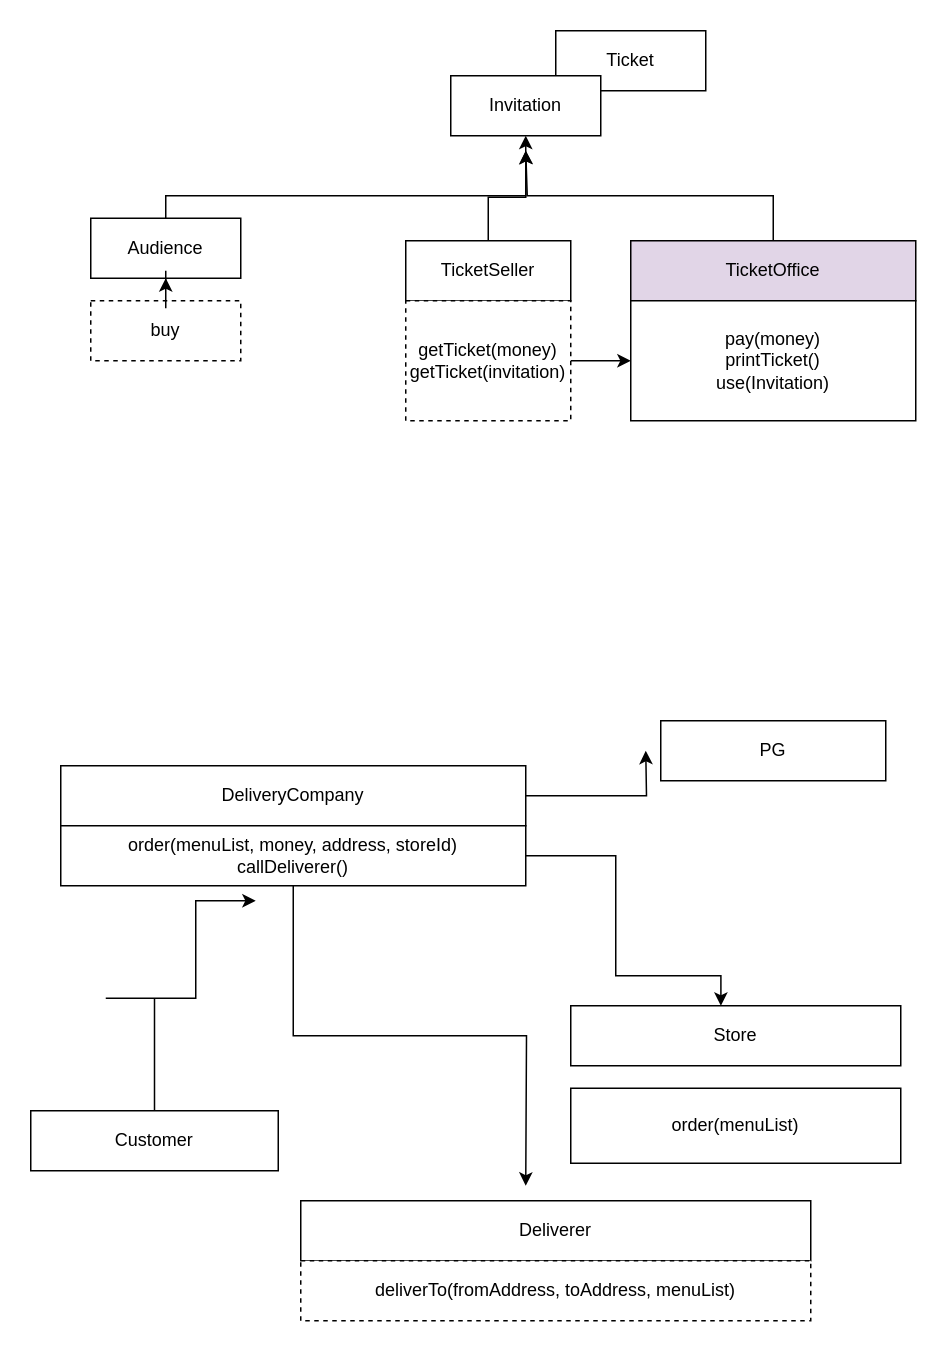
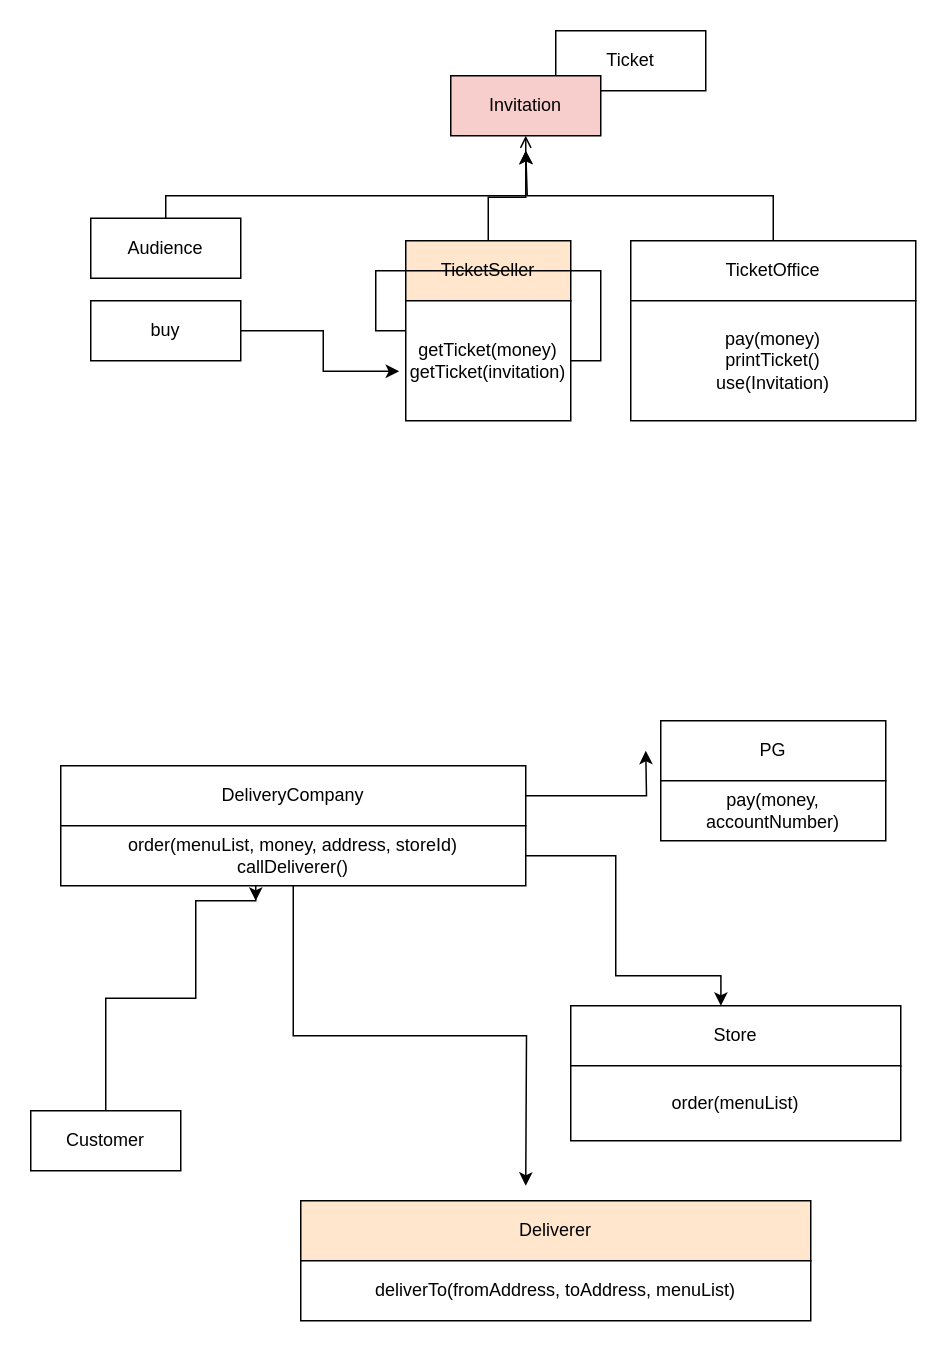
  <mxCell id="0" />
  <mxCell id="1" parent="0" />
- <mxCell id="2" style="edgeStyle=orthogonalEdgeStyle;rounded=0;orthogonalLoop=1;jettySize=auto;html=1;entryX=0.5;entryY=1;entryDx=0;entryDy=0;" edge="1" parent="1" source="3" target="14"><mxGeometry relative="1" as="geometry"><Array as="points"><mxPoint x="110" y="130" /><mxPoint x="350" y="130" /></Array></mxGeometry></mxCell>
+ <mxCell id="2" style="edgeStyle=orthogonalEdgeStyle;rounded=0;orthogonalLoop=1;jettySize=auto;html=1;entryX=0.5;entryY=1;entryDx=0;entryDy=0;endArrow=open;" edge="1" parent="1" source="3" target="14"><mxGeometry relative="1" as="geometry"><Array as="points"><mxPoint x="110" y="130" /><mxPoint x="350" y="130" /></Array></mxGeometry></mxCell>
  <mxCell id="3" value="Audience" style="rounded=0;whiteSpace=wrap;html=1;" vertex="1" parent="1"><mxGeometry x="60" y="145" width="100" height="40" as="geometry" /></mxCell>
- <mxCell id="4" value="buy" style="rounded=0;whiteSpace=wrap;html=1;dashed=1;" vertex="1" parent="1"><mxGeometry x="60" y="200" width="100" height="40" as="geometry" /></mxCell>
+ <mxCell id="4" value="buy" style="rounded=0;whiteSpace=wrap;html=1;" vertex="1" parent="1"><mxGeometry x="60" y="200" width="100" height="40" as="geometry" /></mxCell>
  <mxCell id="5" style="edgeStyle=orthogonalEdgeStyle;rounded=0;orthogonalLoop=1;jettySize=auto;html=1;exitX=0.5;exitY=0;exitDx=0;exitDy=0;" edge="1" parent="1" source="6"><mxGeometry relative="1" as="geometry"><mxPoint x="350" y="100" as="targetPoint" /><Array as="points"><mxPoint x="325" y="131" /><mxPoint x="350" y="131" /></Array></mxGeometry></mxCell>
- <mxCell id="6" value="TicketSeller" style="rounded=0;whiteSpace=wrap;html=1;" vertex="1" parent="1"><mxGeometry x="270" y="160" width="110" height="40" as="geometry" /></mxCell>
- <mxCell id="7" style="edgeStyle=orthogonalEdgeStyle;rounded=0;orthogonalLoop=1;jettySize=auto;html=1;exitX=1;exitY=0.5;exitDx=0;exitDy=0;entryX=0;entryY=0.5;entryDx=0;entryDy=0;" edge="1" parent="1" source="8" target="12"><mxGeometry relative="1" as="geometry"><mxPoint x="410" y="240" as="targetPoint" /></mxGeometry></mxCell>
- <mxCell id="8" value="&lt;div&gt;getTicket(money)&lt;/div&gt;&lt;div&gt;getTicket(invitation)&lt;/div&gt;" style="rounded=0;whiteSpace=wrap;html=1;dashed=1;" vertex="1" parent="1"><mxGeometry x="270" y="200" width="110" height="80" as="geometry" /></mxCell>
- <mxCell id="9" style="edgeStyle=orthogonalEdgeStyle;rounded=0;orthogonalLoop=1;jettySize=auto;html=1;" edge="1" parent="1" source="4" target="3"><mxGeometry relative="1" as="geometry" /></mxCell>
+ <mxCell id="6" value="TicketSeller" style="rounded=0;whiteSpace=wrap;html=1;fillColor=#ffe6cc;" vertex="1" parent="1"><mxGeometry x="270" y="160" width="110" height="40" as="geometry" /></mxCell>
+ <mxCell id="7" style="edgeStyle=orthogonalEdgeStyle;rounded=0;orthogonalLoop=1;jettySize=auto;html=1;exitX=1;exitY=0.5;exitDx=0;exitDy=0;" edge="1" parent="1" source="8" target="6"><mxGeometry relative="1" as="geometry"><mxPoint x="410" y="240" as="targetPoint" /></mxGeometry></mxCell>
+ <mxCell id="8" value="&lt;div&gt;getTicket(money)&lt;/div&gt;&lt;div&gt;getTicket(invitation)&lt;/div&gt;" style="rounded=0;whiteSpace=wrap;html=1;" vertex="1" parent="1"><mxGeometry x="270" y="200" width="110" height="80" as="geometry" /></mxCell>
+ <mxCell id="9" style="edgeStyle=orthogonalEdgeStyle;rounded=0;orthogonalLoop=1;jettySize=auto;html=1;entryX=-0.04;entryY=0.588;entryDx=0;entryDy=0;entryPerimeter=0;" edge="1" parent="1" source="4" target="8"><mxGeometry relative="1" as="geometry" /></mxCell>
  <mxCell id="10" style="edgeStyle=orthogonalEdgeStyle;rounded=0;orthogonalLoop=1;jettySize=auto;html=1;" edge="1" parent="1" source="11"><mxGeometry relative="1" as="geometry"><mxPoint x="350" y="100" as="targetPoint" /><Array as="points"><mxPoint x="515" y="130" /><mxPoint x="351" y="130" /></Array></mxGeometry></mxCell>
- <mxCell id="11" value="TicketOffice" style="rounded=0;whiteSpace=wrap;html=1;fillColor=#e1d5e7;" vertex="1" parent="1"><mxGeometry x="420" y="160" width="190" height="40" as="geometry" /></mxCell>
+ <mxCell id="11" value="TicketOffice" style="rounded=0;whiteSpace=wrap;html=1;" vertex="1" parent="1"><mxGeometry x="420" y="160" width="190" height="40" as="geometry" /></mxCell>
  <mxCell id="12" value="pay(money)&lt;div&gt;printTicket()&lt;/div&gt;&lt;div&gt;use(Invitation)&lt;/div&gt;" style="rounded=0;whiteSpace=wrap;html=1;" vertex="1" parent="1"><mxGeometry x="420" y="200" width="190" height="80" as="geometry" /></mxCell>
  <mxCell id="13" value="Ticket" style="rounded=0;whiteSpace=wrap;html=1;" vertex="1" parent="1"><mxGeometry x="370" y="20" width="100" height="40" as="geometry" /></mxCell>
- <mxCell id="14" value="Invitation" style="rounded=0;whiteSpace=wrap;html=1;" vertex="1" parent="1"><mxGeometry x="300" y="50" width="100" height="40" as="geometry" /></mxCell>
+ <mxCell id="14" value="Invitation" style="rounded=0;whiteSpace=wrap;html=1;fillColor=#f8cecc;" vertex="1" parent="1"><mxGeometry x="300" y="50" width="100" height="40" as="geometry" /></mxCell>
  <mxCell id="15" style="edgeStyle=orthogonalEdgeStyle;rounded=0;orthogonalLoop=1;jettySize=auto;html=1;exitX=0.5;exitY=0;exitDx=0;exitDy=0;" edge="1" parent="1" source="16"><mxGeometry relative="1" as="geometry"><mxPoint x="170" y="600" as="targetPoint" /><Array as="points"><mxPoint x="70" y="665" /><mxPoint x="130" y="665" /><mxPoint x="130" y="600" /><mxPoint x="170" y="600" /><mxPoint x="170" y="590" /></Array></mxGeometry></mxCell>
- <mxCell id="16" value="Customer" style="rounded=0;whiteSpace=wrap;html=1;" vertex="1" parent="1"><mxGeometry x="20" y="740" width="165" height="40" as="geometry" /></mxCell>
+ <mxCell id="16" value="Customer" style="rounded=0;whiteSpace=wrap;html=1;" vertex="1" parent="1"><mxGeometry x="20" y="740" width="100" height="40" as="geometry" /></mxCell>
  <mxCell id="17" value="Store" style="rounded=0;whiteSpace=wrap;html=1;" vertex="1" parent="1"><mxGeometry x="380" y="670" width="220" height="40" as="geometry" /></mxCell>
- <mxCell id="18" value="Deliverer" style="rounded=0;whiteSpace=wrap;html=1;" vertex="1" parent="1"><mxGeometry x="200" y="800" width="340" height="40" as="geometry" /></mxCell>
- <mxCell id="19" value="&lt;div&gt;&lt;span style=&quot;background-color: initial;&quot;&gt;order(menuList)&lt;/span&gt;&lt;/div&gt;" style="rounded=0;whiteSpace=wrap;html=1;" vertex="1" parent="1"><mxGeometry x="380" y="725" width="220" height="50" as="geometry" /></mxCell>
- <mxCell id="20" value="deliverTo(fromAddress, toAddress, menuList)" style="rounded=0;whiteSpace=wrap;html=1;dashed=1;" vertex="1" parent="1"><mxGeometry x="200" y="840" width="340" height="40" as="geometry" /></mxCell>
+ <mxCell id="18" value="Deliverer" style="rounded=0;whiteSpace=wrap;html=1;fillColor=#ffe6cc;" vertex="1" parent="1"><mxGeometry x="200" y="800" width="340" height="40" as="geometry" /></mxCell>
+ <mxCell id="19" value="&lt;div&gt;&lt;span style=&quot;background-color: initial;&quot;&gt;order(menuList)&lt;/span&gt;&lt;/div&gt;" style="rounded=0;whiteSpace=wrap;html=1;" vertex="1" parent="1"><mxGeometry x="380" y="710" width="220" height="50" as="geometry" /></mxCell>
+ <mxCell id="20" value="deliverTo(fromAddress, toAddress, menuList)" style="rounded=0;whiteSpace=wrap;html=1;" vertex="1" parent="1"><mxGeometry x="200" y="840" width="340" height="40" as="geometry" /></mxCell>
  <mxCell id="21" style="edgeStyle=orthogonalEdgeStyle;rounded=0;orthogonalLoop=1;jettySize=auto;html=1;exitX=1;exitY=0.5;exitDx=0;exitDy=0;" edge="1" parent="1" source="22"><mxGeometry relative="1" as="geometry"><mxPoint x="430" y="500" as="targetPoint" /></mxGeometry></mxCell>
  <mxCell id="22" value="DeliveryCompany" style="rounded=0;whiteSpace=wrap;html=1;" vertex="1" parent="1"><mxGeometry x="40" y="510" width="310" height="40" as="geometry" /></mxCell>
  <mxCell id="23" style="edgeStyle=orthogonalEdgeStyle;rounded=0;orthogonalLoop=1;jettySize=auto;html=1;" edge="1" parent="1" source="24"><mxGeometry relative="1" as="geometry"><mxPoint x="350" y="790" as="targetPoint" /></mxGeometry></mxCell>
  <mxCell id="24" value="order(menuList, money, address, storeId)&lt;div&gt;callDeliverer()&lt;br&gt;&lt;/div&gt;" style="rounded=0;whiteSpace=wrap;html=1;" vertex="1" parent="1"><mxGeometry x="40" y="550" width="310" height="40" as="geometry" /></mxCell>
  <mxCell id="25" value="PG" style="rounded=0;whiteSpace=wrap;html=1;" vertex="1" parent="1"><mxGeometry x="440" y="480" width="150" height="40" as="geometry" /></mxCell>
+ <mxCell id="26" value="pay(money, accountNumber)" style="rounded=0;whiteSpace=wrap;html=1;" vertex="1" parent="1"><mxGeometry x="440" y="520" width="150" height="40" as="geometry" /></mxCell>
  <mxCell id="27" style="edgeStyle=orthogonalEdgeStyle;rounded=0;orthogonalLoop=1;jettySize=auto;html=1;entryX=0.455;entryY=0;entryDx=0;entryDy=0;entryPerimeter=0;" edge="1" parent="1" source="24" target="17"><mxGeometry relative="1" as="geometry"><Array as="points"><mxPoint x="410" y="570" /><mxPoint x="410" y="650" /><mxPoint x="480" y="650" /></Array></mxGeometry></mxCell>
